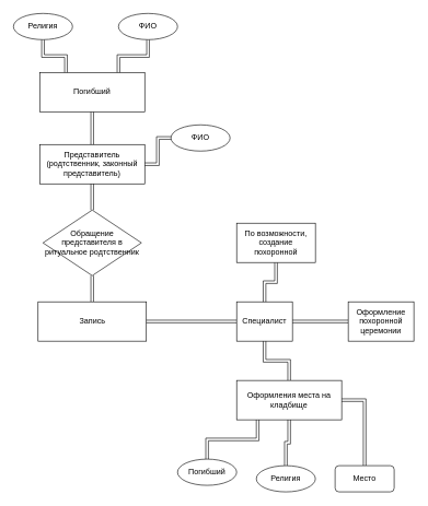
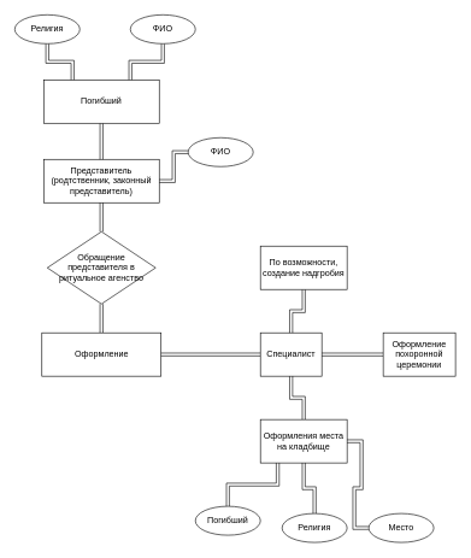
  <mxCell id="0" />
  <mxCell id="1" parent="0" />
  <mxCell id="2" value="Представитель&lt;br&gt;(родтственник, законный представитель)" style="rounded=0;whiteSpace=wrap;html=1;" vertex="1" parent="1"><mxGeometry x="60" y="220" width="160" height="60" as="geometry" /></mxCell>
  <mxCell id="3" style="edgeStyle=orthogonalEdgeStyle;rounded=0;orthogonalLoop=1;jettySize=auto;html=1;exitX=0.5;exitY=1;exitDx=0;exitDy=0;entryX=0.5;entryY=0;entryDx=0;entryDy=0;shape=link;" edge="1" parent="1" source="4" target="2"><mxGeometry relative="1" as="geometry" /></mxCell>
  <mxCell id="4" value="Погибший" style="rounded=0;whiteSpace=wrap;html=1;" vertex="1" parent="1"><mxGeometry x="60" y="110" width="160" height="60" as="geometry" /></mxCell>
  <mxCell id="5" style="edgeStyle=orthogonalEdgeStyle;shape=link;rounded=0;orthogonalLoop=1;jettySize=auto;html=1;exitX=0.5;exitY=1;exitDx=0;exitDy=0;entryX=0.5;entryY=0;entryDx=0;entryDy=0;" edge="1" parent="1" source="6" target="7"><mxGeometry relative="1" as="geometry" /></mxCell>
- <mxCell id="6" value="Обращение представителя в ритуальное родтственник" style="rhombus;whiteSpace=wrap;html=1;" vertex="1" parent="1"><mxGeometry x="65" y="320" width="150" height="100" as="geometry" /></mxCell>
- <mxCell id="7" value="Запись" style="rounded=0;whiteSpace=wrap;html=1;" vertex="1" parent="1"><mxGeometry x="57.5" y="460" width="165" height="60" as="geometry" /></mxCell>
+ <mxCell id="6" value="Обращение представителя в ритуальное агенство" style="rhombus;whiteSpace=wrap;html=1;" vertex="1" parent="1"><mxGeometry x="65" y="320" width="150" height="100" as="geometry" /></mxCell>
+ <mxCell id="7" value="Оформление" style="rounded=0;whiteSpace=wrap;html=1;" vertex="1" parent="1"><mxGeometry x="57.5" y="460" width="165" height="60" as="geometry" /></mxCell>
  <mxCell id="8" style="edgeStyle=orthogonalEdgeStyle;rounded=0;orthogonalLoop=1;jettySize=auto;html=1;exitX=0.5;exitY=1;exitDx=0;exitDy=0;shape=link;" edge="1" parent="1" source="2" target="6"><mxGeometry relative="1" as="geometry"><mxPoint x="150" y="170" as="sourcePoint" /><mxPoint x="150" y="230" as="targetPoint" /></mxGeometry></mxCell>
  <mxCell id="9" style="edgeStyle=orthogonalEdgeStyle;shape=link;rounded=0;orthogonalLoop=1;jettySize=auto;html=1;entryX=1;entryY=0.5;entryDx=0;entryDy=0;" edge="1" parent="1" source="10" target="2"><mxGeometry relative="1" as="geometry" /></mxCell>
  <mxCell id="10" value="ФИО" style="ellipse;whiteSpace=wrap;html=1;" vertex="1" parent="1"><mxGeometry x="260" y="190" width="90" height="40" as="geometry" /></mxCell>
  <mxCell id="11" style="edgeStyle=orthogonalEdgeStyle;shape=link;rounded=0;orthogonalLoop=1;jettySize=auto;html=1;entryX=0.75;entryY=0;entryDx=0;entryDy=0;" edge="1" parent="1" source="12" target="4"><mxGeometry relative="1" as="geometry" /></mxCell>
  <mxCell id="12" value="ФИО" style="ellipse;whiteSpace=wrap;html=1;" vertex="1" parent="1"><mxGeometry x="180" y="20" width="90" height="40" as="geometry" /></mxCell>
  <mxCell id="13" style="edgeStyle=orthogonalEdgeStyle;shape=link;rounded=0;orthogonalLoop=1;jettySize=auto;html=1;entryX=0.25;entryY=0;entryDx=0;entryDy=0;" edge="1" parent="1" source="14" target="4"><mxGeometry relative="1" as="geometry" /></mxCell>
  <mxCell id="14" value="Религия" style="ellipse;whiteSpace=wrap;html=1;" vertex="1" parent="1"><mxGeometry x="20" y="20" width="90" height="40" as="geometry" /></mxCell>
  <mxCell id="15" style="edgeStyle=orthogonalEdgeStyle;shape=link;rounded=0;orthogonalLoop=1;jettySize=auto;html=1;entryX=1;entryY=0.5;entryDx=0;entryDy=0;" edge="1" parent="1" source="16" target="7"><mxGeometry relative="1" as="geometry" /></mxCell>
  <mxCell id="16" value="Специалист" style="rounded=0;whiteSpace=wrap;html=1;" vertex="1" parent="1"><mxGeometry x="360" y="460" width="85" height="60" as="geometry" /></mxCell>
  <mxCell id="17" style="edgeStyle=orthogonalEdgeStyle;shape=link;rounded=0;orthogonalLoop=1;jettySize=auto;html=1;entryX=0.5;entryY=1;entryDx=0;entryDy=0;" edge="1" parent="1" source="18" target="16"><mxGeometry relative="1" as="geometry" /></mxCell>
- <mxCell id="18" value="Оформления места на кладбище" style="rounded=0;whiteSpace=wrap;html=1;" vertex="1" parent="1"><mxGeometry x="360" y="580" width="160" height="60" as="geometry" /></mxCell>
+ <mxCell id="18" value="Оформления места на кладбище" style="rounded=0;whiteSpace=wrap;html=1;" vertex="1" parent="1"><mxGeometry x="360" y="580" width="120" height="60" as="geometry" /></mxCell>
  <mxCell id="19" style="edgeStyle=orthogonalEdgeStyle;shape=link;rounded=0;orthogonalLoop=1;jettySize=auto;html=1;" edge="1" parent="1" source="20" target="16"><mxGeometry relative="1" as="geometry" /></mxCell>
- <mxCell id="20" value="По возможности, создание похоронной" style="rounded=0;whiteSpace=wrap;html=1;" vertex="1" parent="1"><mxGeometry x="360" y="340" width="120" height="60" as="geometry" /></mxCell>
+ <mxCell id="20" value="По возможности, создание надгробия" style="rounded=0;whiteSpace=wrap;html=1;" vertex="1" parent="1"><mxGeometry x="360" y="340" width="120" height="60" as="geometry" /></mxCell>
  <mxCell id="21" style="edgeStyle=orthogonalEdgeStyle;shape=link;rounded=0;orthogonalLoop=1;jettySize=auto;html=1;entryX=0.2;entryY=1;entryDx=0;entryDy=0;entryPerimeter=0;" edge="1" parent="1" source="22" target="18"><mxGeometry relative="1" as="geometry" /></mxCell>
  <mxCell id="22" value="Погибший" style="ellipse;whiteSpace=wrap;html=1;" vertex="1" parent="1"><mxGeometry x="270" y="700" width="90" height="40" as="geometry" /></mxCell>
  <mxCell id="23" style="edgeStyle=orthogonalEdgeStyle;shape=link;rounded=0;orthogonalLoop=1;jettySize=auto;html=1;entryX=0.5;entryY=1;entryDx=0;entryDy=0;" edge="1" parent="1" source="24" target="18"><mxGeometry relative="1" as="geometry" /></mxCell>
  <mxCell id="24" value="Религия" style="ellipse;whiteSpace=wrap;html=1;" vertex="1" parent="1"><mxGeometry x="390" y="710" width="90" height="40" as="geometry" /></mxCell>
  <mxCell id="25" style="edgeStyle=orthogonalEdgeStyle;shape=link;rounded=0;orthogonalLoop=1;jettySize=auto;html=1;entryX=1;entryY=0.5;entryDx=0;entryDy=0;" edge="1" parent="1" source="26" target="18"><mxGeometry relative="1" as="geometry" /></mxCell>
- <mxCell id="26" value="Место" style="whiteSpace=wrap;html=1;rounded=1;" vertex="1" parent="1"><mxGeometry x="510" y="710" width="90" height="40" as="geometry" /></mxCell>
+ <mxCell id="26" value="Место" style="ellipse;whiteSpace=wrap;html=1;" vertex="1" parent="1"><mxGeometry x="510" y="710" width="90" height="40" as="geometry" /></mxCell>
  <mxCell id="27" style="edgeStyle=orthogonalEdgeStyle;shape=link;rounded=0;orthogonalLoop=1;jettySize=auto;html=1;entryX=1;entryY=0.5;entryDx=0;entryDy=0;" edge="1" parent="1" source="28" target="16"><mxGeometry relative="1" as="geometry" /></mxCell>
  <mxCell id="28" value="Оформление похоронной церемонии" style="rounded=0;whiteSpace=wrap;html=1;" vertex="1" parent="1"><mxGeometry x="530" y="460" width="100" height="60" as="geometry" /></mxCell>
